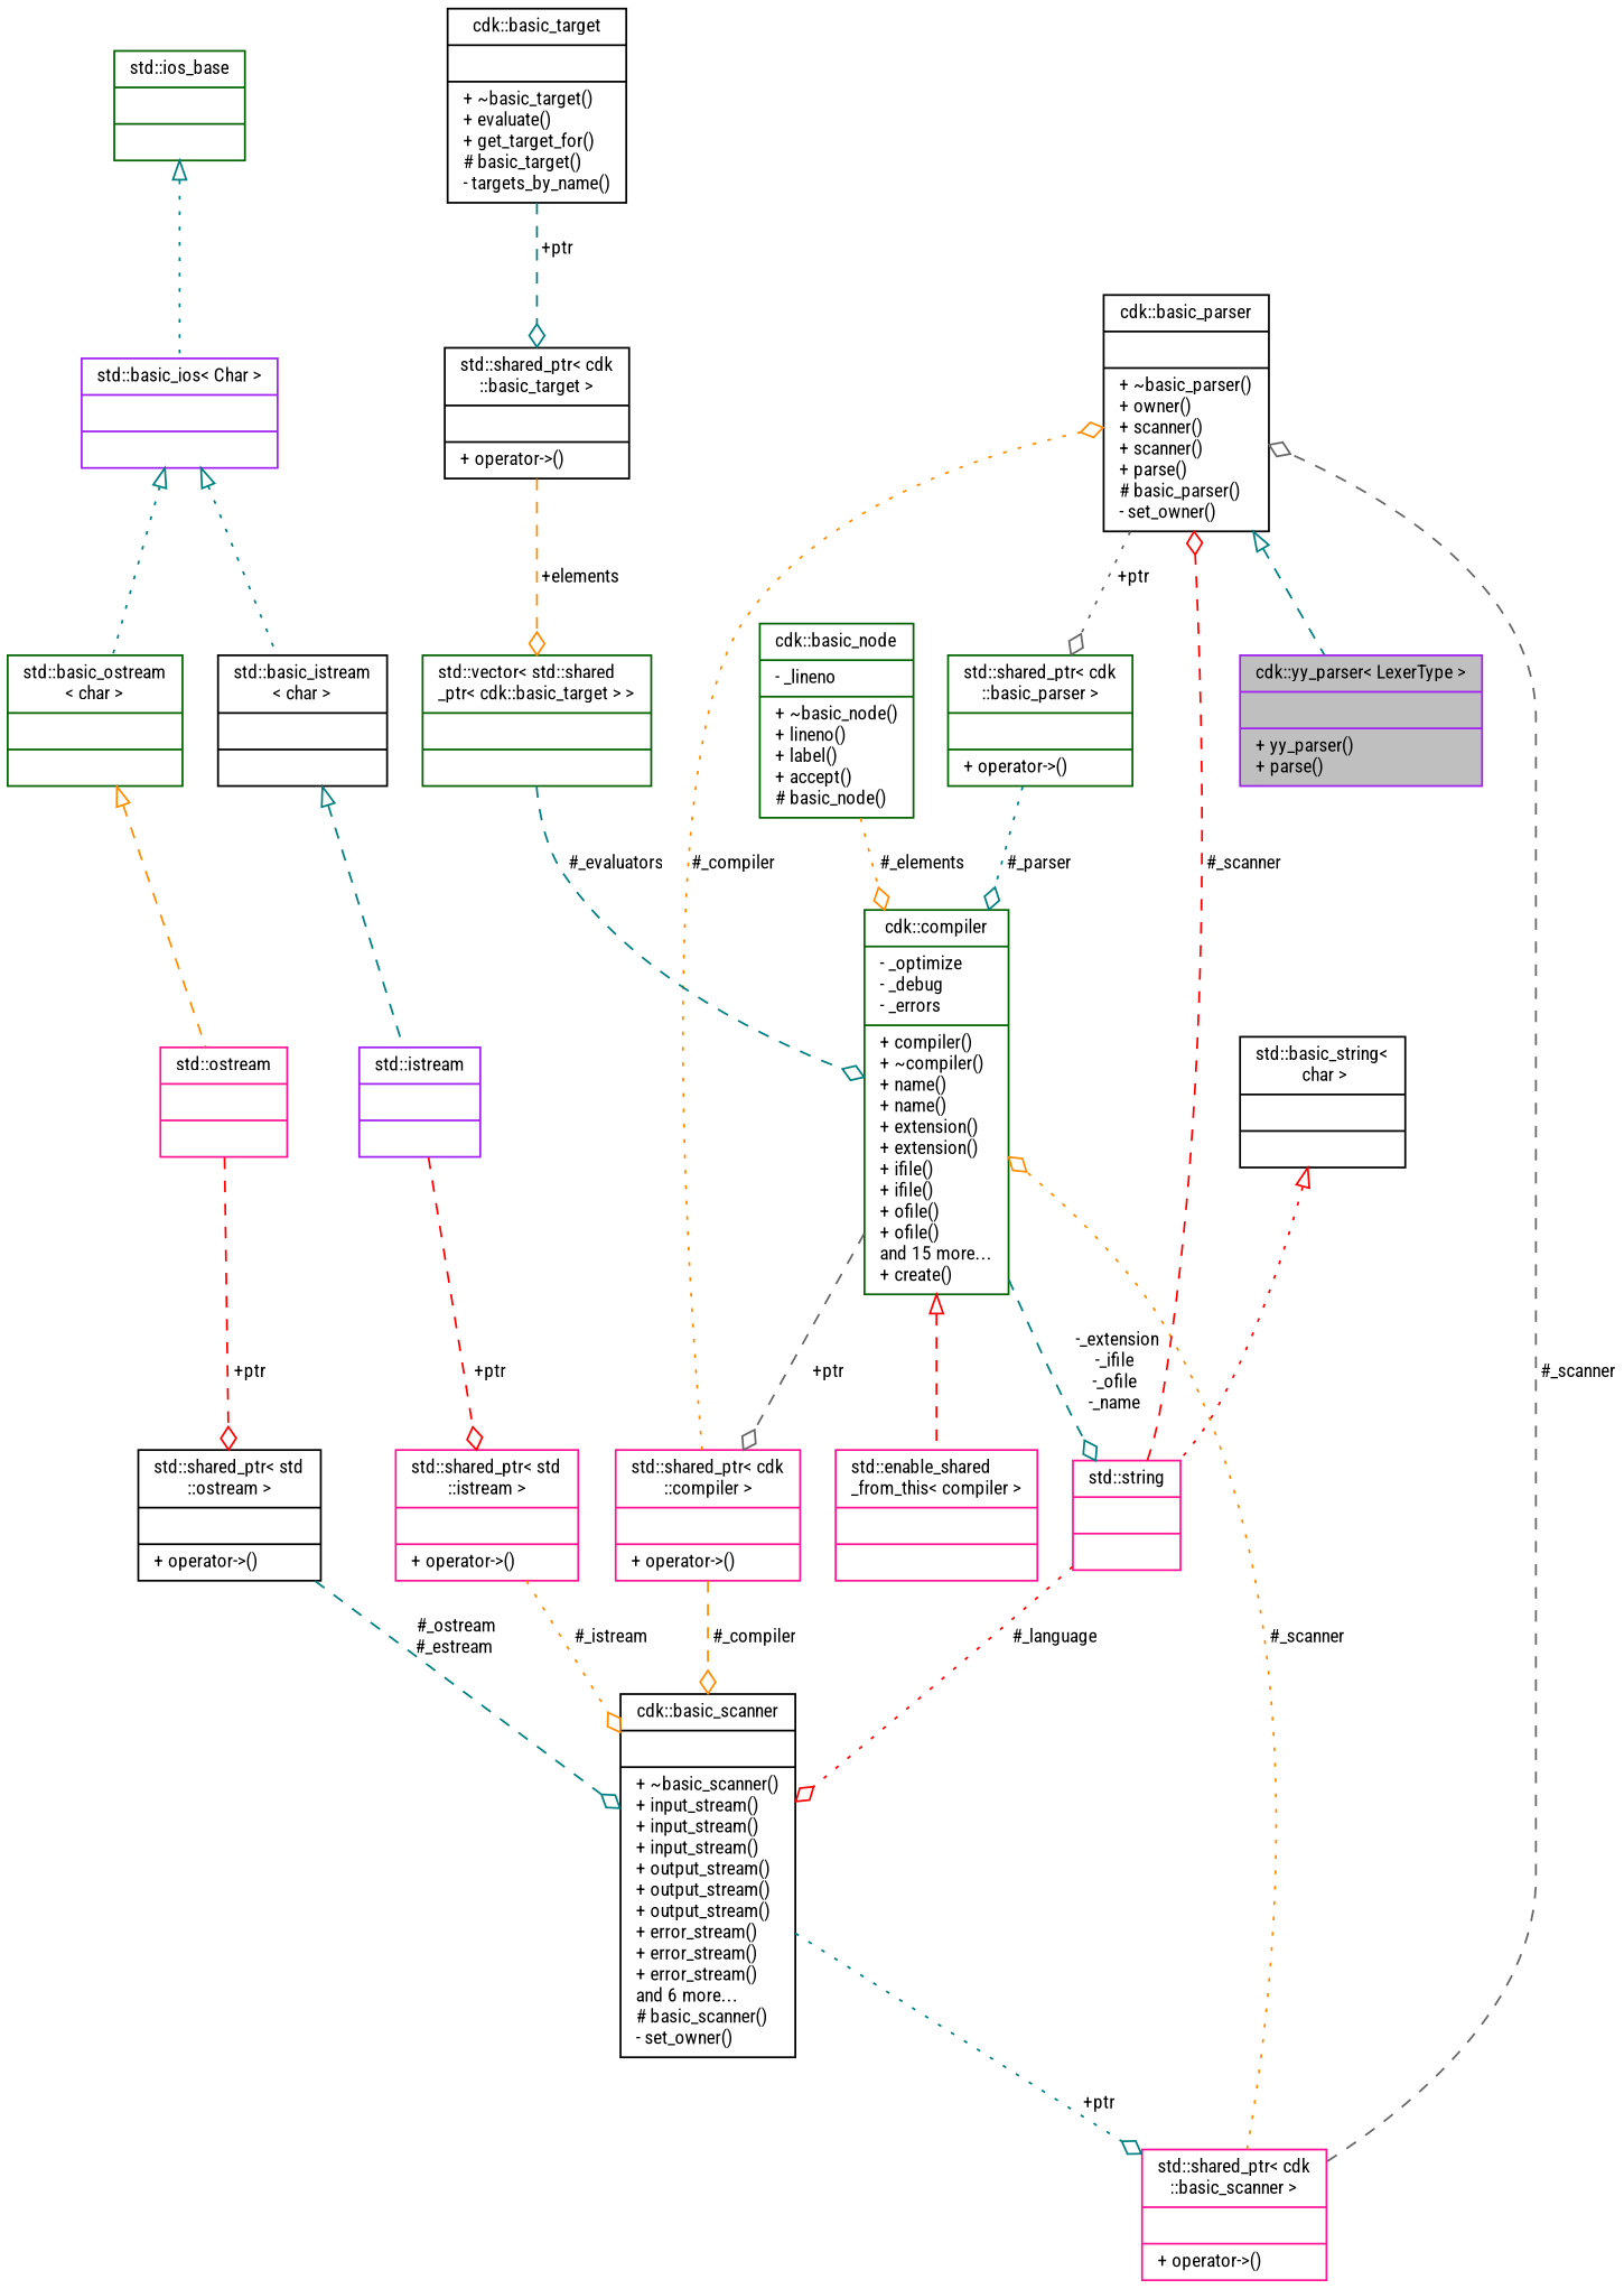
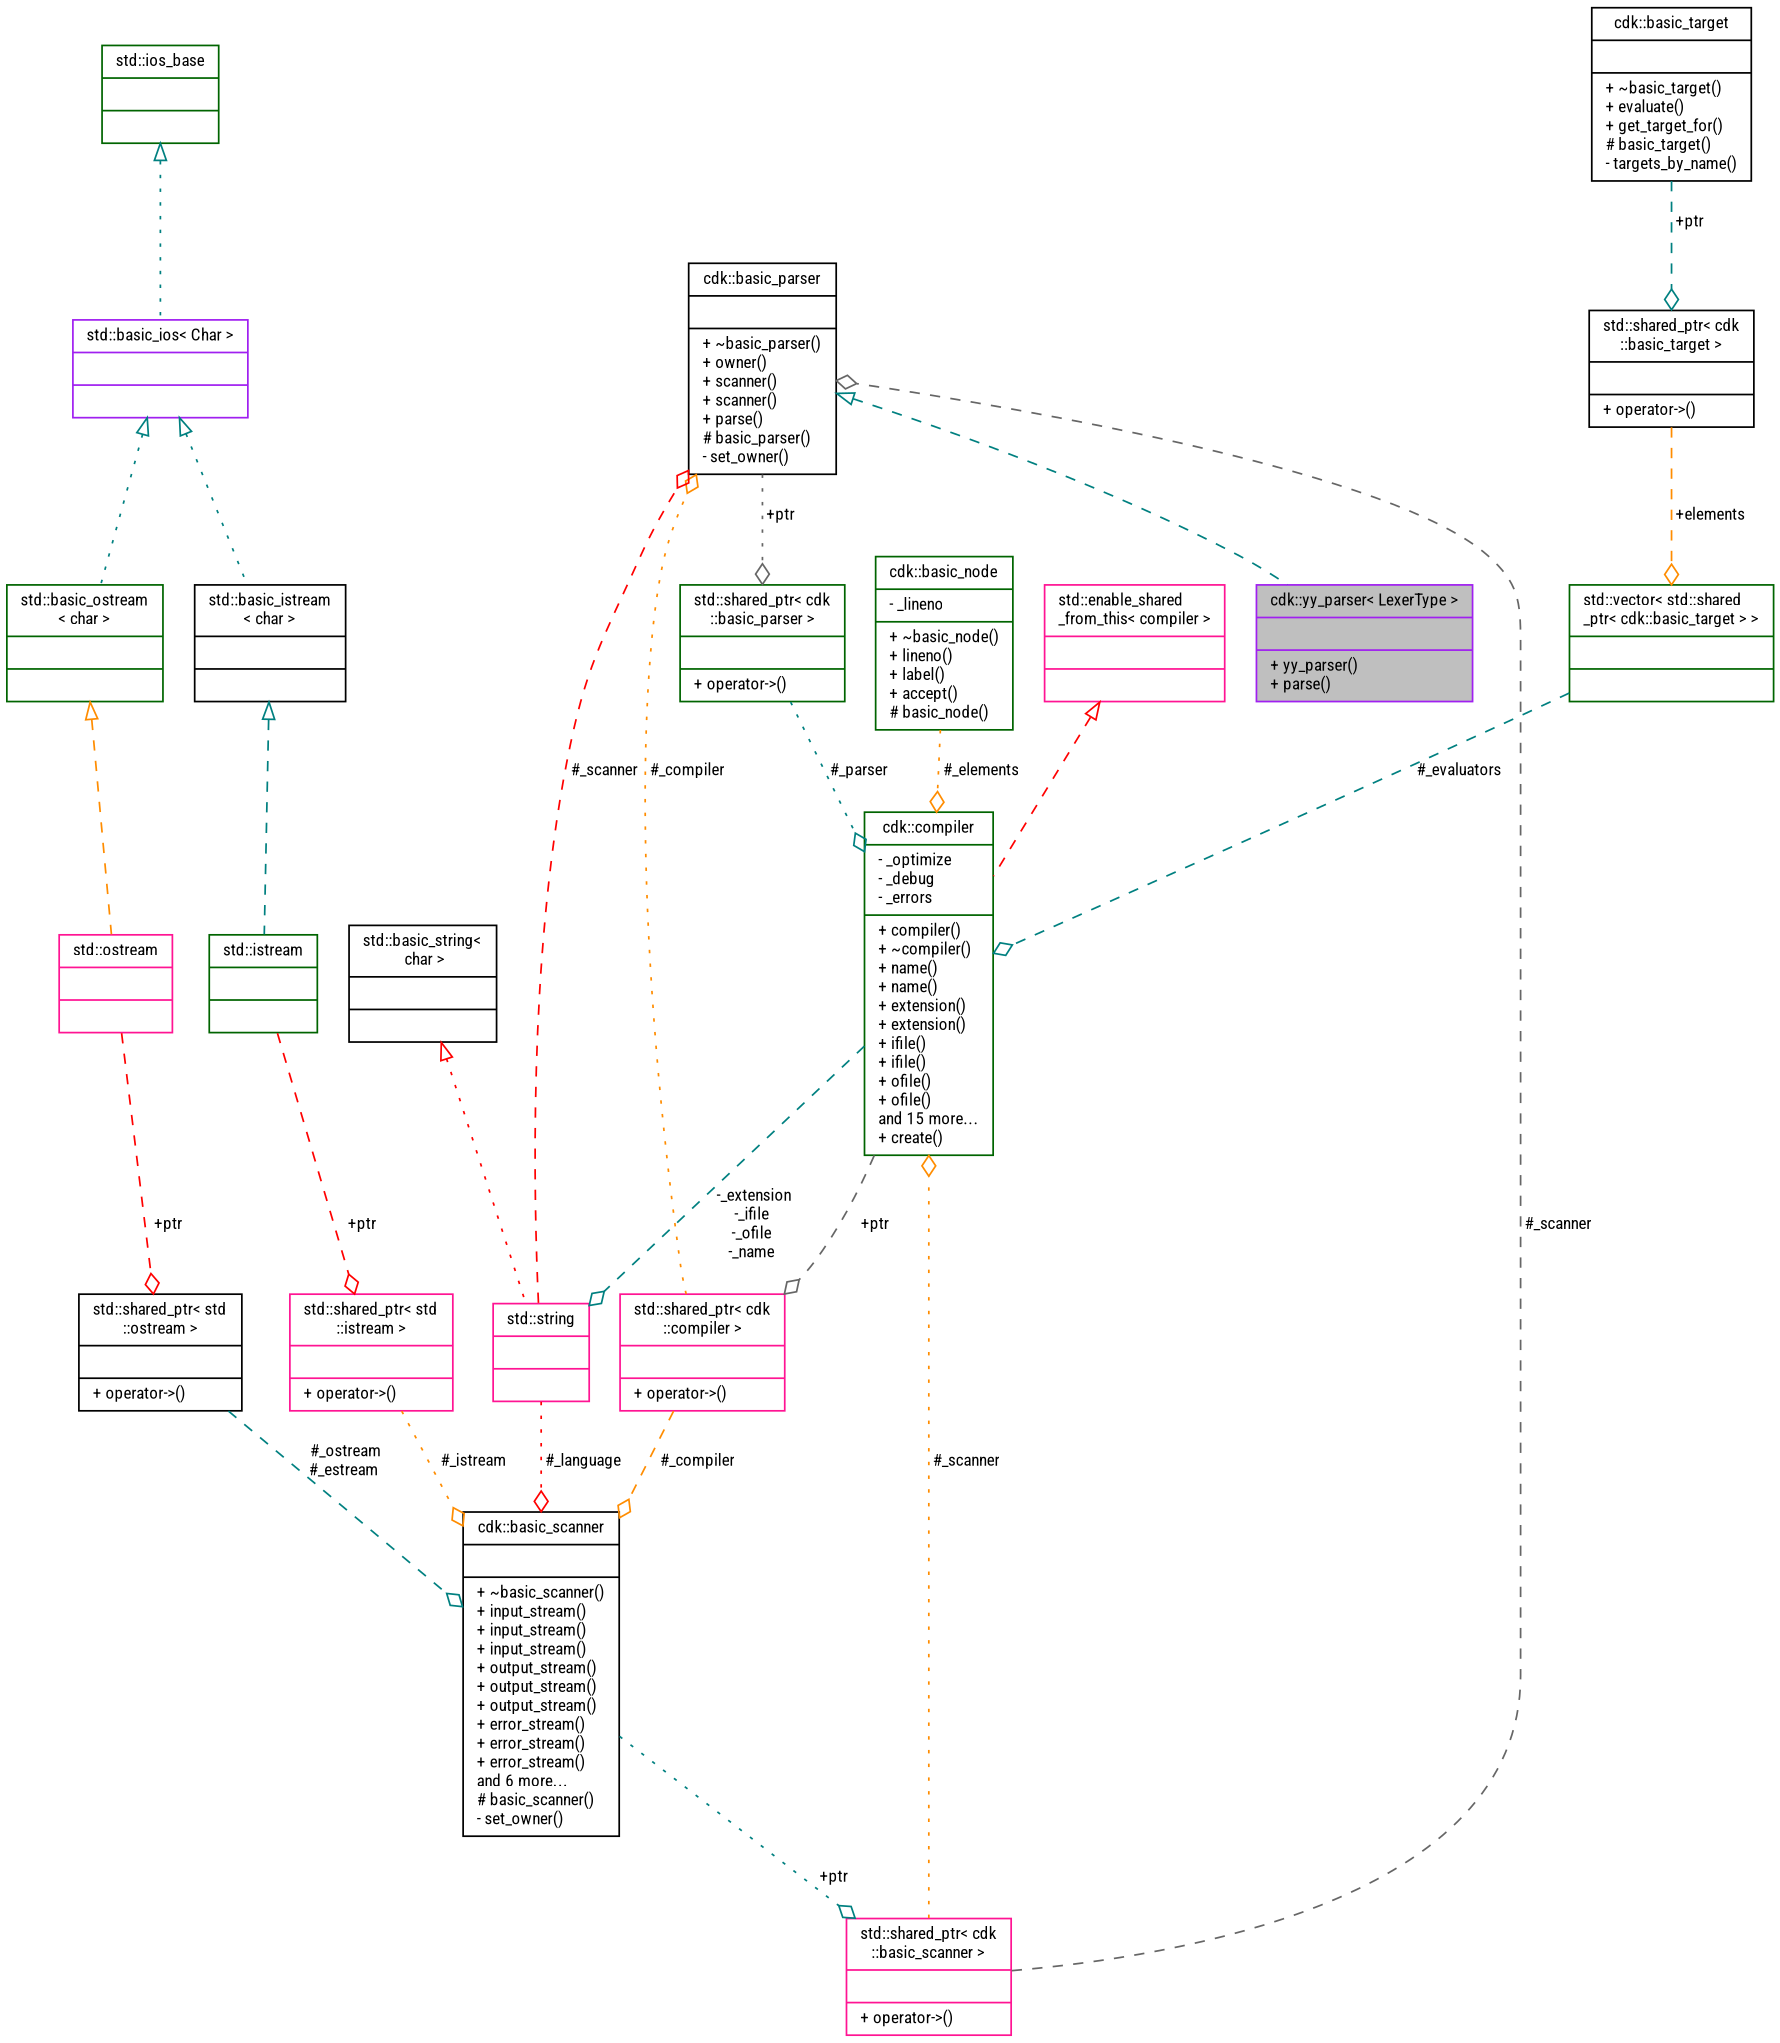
  digraph {
    fontname="Roboto Condensed"
    node [color=black fillcolor=white fontname="Roboto Condensed" fontsize=10 shape=record style=filled]
    edge [color=teal fontname="Roboto Condensed" fontsize=10 labelfontname=Helvetica labelfontsize=10 style=dashed arrowhead=odiamond]
    n1 [color=purple fillcolor=grey75 fontcolor=black height=0.2 label="{cdk::yy_parser\< LexerType \>\n||+ yy_parser()\l+ parse()\l}" width=0.4]
    n2 [height=0.2 label="{cdk::basic_parser\n||+ ~basic_parser()\l+ owner()\l+ scanner()\l+ scanner()\l+ parse()\l# basic_parser()\l- set_owner()\l}" width=0.4]
    n3 [color=darkgreen height=0.2 label="{std::shared_ptr\< cdk\l::basic_parser \>\n||+ operator-\>()\l}" width=0.4]
    n4 [color=darkgreen height=0.2 label="{cdk::compiler\n|- _optimize\l- _debug\l- _errors\l|+ compiler()\l+ ~compiler()\l+ name()\l+ name()\l+ extension()\l+ extension()\l+ ifile()\l+ ifile()\l+ ofile()\l+ ofile()\land 15 more...\l+ create()\l}" width=0.4]
    n5 [color=deeppink height=0.2 label="{std::shared_ptr\< cdk\l::compiler \>\n||+ operator-\>()\l}" width=0.4]
    n6 [height=0.2 label="{cdk::basic_scanner\n||+ ~basic_scanner()\l+ input_stream()\l+ input_stream()\l+ input_stream()\l+ output_stream()\l+ output_stream()\l+ output_stream()\l+ error_stream()\l+ error_stream()\l+ error_stream()\land 6 more...\l# basic_scanner()\l- set_owner()\l}" width=0.4]
    n7 [color=deeppink height=0.2 label="{std::shared_ptr\< cdk\l::basic_scanner \>\n||+ operator-\>()\l}" width=0.4]
    n8 [color=deeppink height=0.2 label="{std::string\n||}" width=0.4]
    n9 [color=deeppink height=0.2 label="{std::enable_shared\l_from_this\< compiler \>\n||}" width=0.4]
    n10 [color=darkgreen height=0.2 label="{cdk::basic_node\n|- _lineno\l|+ ~basic_node()\l+ lineno()\l+ label()\l+ accept()\l# basic_node()\l}" width=0.4]
    n11 [height=0.2 label="{std::basic_string\<\l char \>\n||}" width=0.4]
    n12 [height=0.2 label="{std::shared_ptr\< std\l::ostream \>\n||+ operator-\>()\l}" width=0.4]
    n13 [color=deeppink height=0.2 label="{std::ostream\n||}" width=0.4]
    n14 [color=darkgreen height=0.2 label="{std::basic_ostream\l\< char \>\n||}" width=0.4]
    n15 [color=purple height=0.2 label="{std::basic_ios\< Char \>\n||}" width=0.4]
    n16 [height=0.2 label="{std::basic_istream\l\< char \>\n||}" width=0.4]
-   n17 [color=purple height=0.2 label="{std::istream\n||}" width=0.4]
+   n17 [color=darkgreen height=0.2 label="{std::istream\n||}" width=0.4]
    n18 [color=darkgreen height=0.2 label="{std::ios_base\n||}" width=0.4]
    n19 [color=deeppink height=0.2 label="{std::shared_ptr\< std\l::istream \>\n||+ operator-\>()\l}" width=0.4]
    n20 [color=darkgreen height=0.2 label="{std::vector\< std::shared\l_ptr\< cdk::basic_target \> \>\n||}" width=0.4]
    n21 [height=0.2 label="{std::shared_ptr\< cdk\l::basic_target \>\n||+ operator-\>()\l}" width=0.4]
    n22 [height=0.2 label="{cdk::basic_target\n||+ ~basic_target()\l+ evaluate()\l+ get_target_for()\l# basic_target()\l- targets_by_name()\l}" width=0.4]
    n2 -> n1 [arrowtail=onormal dir=back arrowhead=""]
    n2 -> n3 [color=gray40 label=" +ptr" style=dotted]
    n3 -> n4 [label=" #_parser" style=dotted]
    n4 -> n5 [color=gray40 label=" +ptr"]
    n4 -> n8 [label=" -_extension\n-_ifile\n-_ofile\n-_name"]
    n5 -> n2 [color=darkorange label=" #_compiler" style=dotted]
    n5 -> n6 [color=darkorange label=" #_compiler"]
    n6 -> n7 [label=" +ptr" style=dotted]
    n7 -> n2 [color=gray40 label=" #_scanner"]
    n7 -> n4 [color=darkorange label=" #_scanner" style=dotted]
    n8 -> n2 [color=red label=" #_scanner"]
    n8 -> n6 [color=red label=" #_language" style=dotted]
-   n4 -> n9 [arrowtail=onormal color=red dir=back arrowhead=""]
+   n9 -> n4 [arrowtail=onormal color=red dir=back arrowhead=""]
    n10 -> n4 [color=darkorange label=" #_elements" style=dotted]
    n11 -> n8 [arrowtail=onormal color=red dir=back style=dotted arrowhead=""]
    n12 -> n6 [label=" #_ostream\n#_estream"]
    n13 -> n12 [color=red label=" +ptr"]
    n14 -> n13 [arrowtail=onormal color=darkorange dir=back arrowhead=""]
    n15 -> n14 [arrowtail=onormal dir=back style=dotted arrowhead=""]
    n15 -> n16 [arrowtail=onormal dir=back style=dotted arrowhead=""]
    n16 -> n17 [arrowtail=onormal dir=back arrowhead=""]
    n17 -> n19 [color=red label=" +ptr"]
    n18 -> n15 [arrowtail=onormal dir=back style=dotted arrowhead=""]
    n19 -> n6 [color=darkorange label=" #_istream" style=dotted]
    n20 -> n4 [label=" #_evaluators"]
    n21 -> n20 [color=darkorange label=" +elements"]
    n22 -> n21 [label=" +ptr"]
  }
